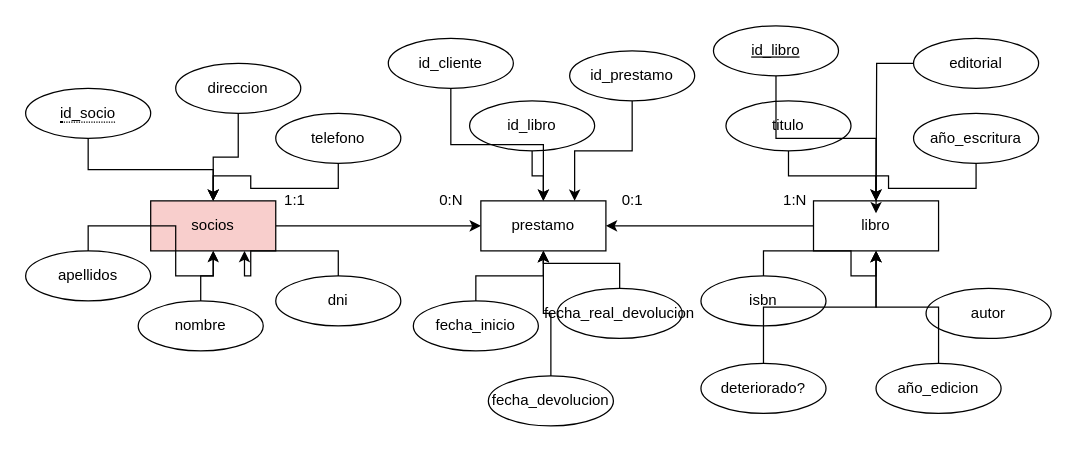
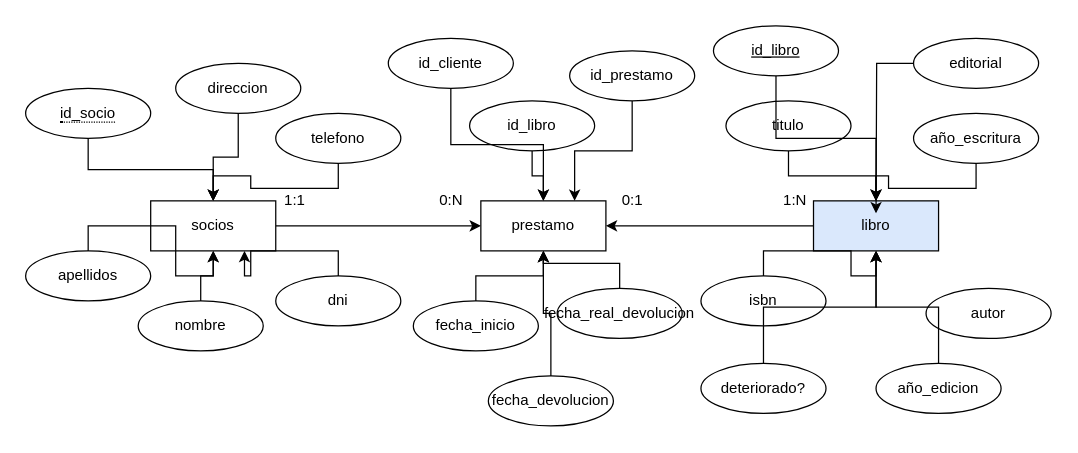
  <mxCell id="0" />
  <mxCell id="1" parent="0" />
  <mxCell id="2" style="edgeStyle=orthogonalEdgeStyle;rounded=0;orthogonalLoop=1;jettySize=auto;html=1;" edge="1" parent="1" source="3" target="6"><mxGeometry relative="1" as="geometry" /></mxCell>
- <mxCell id="3" value="socios" style="whiteSpace=wrap;html=1;align=center;fillColor=#f8cecc;" vertex="1" parent="1"><mxGeometry x="120" y="160" width="100" height="40" as="geometry" /></mxCell>
+ <mxCell id="3" value="socios" style="whiteSpace=wrap;html=1;align=center;" vertex="1" parent="1"><mxGeometry x="120" y="160" width="100" height="40" as="geometry" /></mxCell>
  <mxCell id="4" style="edgeStyle=orthogonalEdgeStyle;rounded=0;orthogonalLoop=1;jettySize=auto;html=1;" edge="1" parent="1" source="5" target="6"><mxGeometry relative="1" as="geometry"><mxPoint x="490" y="180" as="targetPoint" /></mxGeometry></mxCell>
- <mxCell id="5" value="libro" style="whiteSpace=wrap;html=1;align=center;" vertex="1" parent="1"><mxGeometry x="650" y="160" width="100" height="40" as="geometry" /></mxCell>
+ <mxCell id="5" value="libro" style="whiteSpace=wrap;html=1;align=center;fillColor=#dae8fc;" vertex="1" parent="1"><mxGeometry x="650" y="160" width="100" height="40" as="geometry" /></mxCell>
  <mxCell id="6" value="prestamo" style="whiteSpace=wrap;html=1;align=center;" vertex="1" parent="1"><mxGeometry x="384" y="160" width="100" height="40" as="geometry" /></mxCell>
  <mxCell id="7" value="0:N" style="text;html=1;resizable=0;autosize=1;align=center;verticalAlign=middle;points=[];fillColor=none;strokeColor=none;rounded=0;" vertex="1" parent="1"><mxGeometry x="345" y="150" width="30" height="20" as="geometry" /></mxCell>
  <mxCell id="8" value="1:1" style="text;html=1;resizable=0;autosize=1;align=center;verticalAlign=middle;points=[];fillColor=none;strokeColor=none;rounded=0;" vertex="1" parent="1"><mxGeometry x="220" y="150" width="30" height="20" as="geometry" /></mxCell>
  <mxCell id="9" value="1:N" style="text;html=1;resizable=0;autosize=1;align=center;verticalAlign=middle;points=[];fillColor=none;strokeColor=none;rounded=0;" vertex="1" parent="1"><mxGeometry x="620" y="150" width="30" height="20" as="geometry" /></mxCell>
  <mxCell id="10" value="0:1" style="text;html=1;resizable=0;autosize=1;align=center;verticalAlign=middle;points=[];fillColor=none;strokeColor=none;rounded=0;" vertex="1" parent="1"><mxGeometry x="490" y="150" width="30" height="20" as="geometry" /></mxCell>
  <mxCell id="11" style="edgeStyle=orthogonalEdgeStyle;rounded=0;orthogonalLoop=1;jettySize=auto;html=1;" edge="1" parent="1" source="12" target="3"><mxGeometry relative="1" as="geometry" /></mxCell>
  <mxCell id="12" value="&lt;span style=&quot;border-bottom: 1px dotted&quot;&gt;id_socio&lt;/span&gt;" style="ellipse;whiteSpace=wrap;html=1;align=center;" vertex="1" parent="1"><mxGeometry y="70" width="100" height="40" as="geometry" x="20" /></mxCell>
  <mxCell id="13" style="edgeStyle=orthogonalEdgeStyle;rounded=0;orthogonalLoop=1;jettySize=auto;html=1;entryX=0.75;entryY=1;entryDx=0;entryDy=0;" edge="1" parent="1" source="14" target="3"><mxGeometry relative="1" as="geometry" /></mxCell>
  <mxCell id="14" value="dni" style="ellipse;whiteSpace=wrap;html=1;align=center;" vertex="1" parent="1"><mxGeometry x="220" y="220" width="100" height="40" as="geometry" /></mxCell>
  <mxCell id="15" style="edgeStyle=orthogonalEdgeStyle;rounded=0;orthogonalLoop=1;jettySize=auto;html=1;" edge="1" parent="1" source="16" target="3"><mxGeometry relative="1" as="geometry" /></mxCell>
  <mxCell id="16" value="direccion" style="ellipse;whiteSpace=wrap;html=1;align=center;" vertex="1" parent="1"><mxGeometry x="140" y="50" width="100" height="40" as="geometry" /></mxCell>
  <mxCell id="17" style="edgeStyle=orthogonalEdgeStyle;rounded=0;orthogonalLoop=1;jettySize=auto;html=1;" edge="1" parent="1" source="18" target="3"><mxGeometry relative="1" as="geometry" /></mxCell>
  <mxCell id="18" value="telefono" style="ellipse;whiteSpace=wrap;html=1;align=center;" vertex="1" parent="1"><mxGeometry x="220" y="90" width="100" height="40" as="geometry" /></mxCell>
  <mxCell id="19" style="edgeStyle=orthogonalEdgeStyle;rounded=0;orthogonalLoop=1;jettySize=auto;html=1;" edge="1" parent="1" source="20" target="3"><mxGeometry relative="1" as="geometry" /></mxCell>
  <mxCell id="20" value="nombre" style="ellipse;whiteSpace=wrap;html=1;align=center;" vertex="1" parent="1"><mxGeometry x="110" y="240" width="100" height="40" as="geometry" /></mxCell>
- <mxCell id="21" style="edgeStyle=orthogonalEdgeStyle;rounded=0;orthogonalLoop=1;jettySize=auto;html=1;endArrow=open;" edge="1" parent="1" source="22" target="3"><mxGeometry relative="1" as="geometry" /></mxCell>
+ <mxCell id="21" style="edgeStyle=orthogonalEdgeStyle;rounded=0;orthogonalLoop=1;jettySize=auto;html=1;" edge="1" parent="1" source="22" target="3"><mxGeometry relative="1" as="geometry" /></mxCell>
  <mxCell id="22" value="apellidos" style="ellipse;whiteSpace=wrap;html=1;align=center;" vertex="1" parent="1"><mxGeometry y="200" width="100" height="40" as="geometry" x="20" /></mxCell>
  <mxCell id="23" style="edgeStyle=orthogonalEdgeStyle;rounded=0;orthogonalLoop=1;jettySize=auto;html=1;exitX=0.5;exitY=1;exitDx=0;exitDy=0;" edge="1" parent="1" source="20" target="20"><mxGeometry relative="1" as="geometry" /></mxCell>
  <mxCell id="24" style="edgeStyle=orthogonalEdgeStyle;rounded=0;orthogonalLoop=1;jettySize=auto;html=1;" edge="1" parent="1" source="25" target="5"><mxGeometry relative="1" as="geometry" /></mxCell>
  <mxCell id="25" value="titulo" style="ellipse;whiteSpace=wrap;html=1;align=center;" vertex="1" parent="1"><mxGeometry x="580" y="80" width="100" height="40" as="geometry" /></mxCell>
  <mxCell id="26" style="edgeStyle=orthogonalEdgeStyle;rounded=0;orthogonalLoop=1;jettySize=auto;html=1;" edge="1" parent="1" source="27"><mxGeometry relative="1" as="geometry"><mxPoint x="700" y="170" as="targetPoint" /></mxGeometry></mxCell>
  <mxCell id="27" value="editorial" style="ellipse;whiteSpace=wrap;html=1;align=center;" vertex="1" parent="1"><mxGeometry x="730" y="30" width="100" height="40" as="geometry" /></mxCell>
  <mxCell id="28" style="edgeStyle=orthogonalEdgeStyle;rounded=0;orthogonalLoop=1;jettySize=auto;html=1;" edge="1" parent="1" source="29" target="5"><mxGeometry relative="1" as="geometry" /></mxCell>
  <mxCell id="29" value="año_escritura" style="ellipse;whiteSpace=wrap;html=1;align=center;" vertex="1" parent="1"><mxGeometry x="730" y="90" width="100" height="40" as="geometry" /></mxCell>
  <mxCell id="30" value="autor" style="ellipse;whiteSpace=wrap;html=1;align=center;" vertex="1" parent="1"><mxGeometry x="740" y="230" width="100" height="40" as="geometry" /></mxCell>
  <mxCell id="31" style="edgeStyle=orthogonalEdgeStyle;rounded=0;orthogonalLoop=1;jettySize=auto;html=1;" edge="1" parent="1" source="32" target="5"><mxGeometry relative="1" as="geometry" /></mxCell>
  <mxCell id="32" value="año_edicion" style="ellipse;whiteSpace=wrap;html=1;align=center;" vertex="1" parent="1"><mxGeometry x="700" y="290" width="100" height="40" as="geometry" /></mxCell>
  <mxCell id="33" style="edgeStyle=orthogonalEdgeStyle;rounded=0;orthogonalLoop=1;jettySize=auto;html=1;" edge="1" parent="1" source="34" target="5"><mxGeometry relative="1" as="geometry" /></mxCell>
  <mxCell id="34" value="isbn" style="ellipse;whiteSpace=wrap;html=1;align=center;" vertex="1" parent="1"><mxGeometry x="560" y="220" width="100" height="40" as="geometry" /></mxCell>
  <mxCell id="35" style="edgeStyle=orthogonalEdgeStyle;rounded=0;orthogonalLoop=1;jettySize=auto;html=1;" edge="1" parent="1" source="36" target="5"><mxGeometry relative="1" as="geometry" /></mxCell>
  <mxCell id="36" value="&lt;u&gt;id_libro&lt;/u&gt;" style="ellipse;whiteSpace=wrap;html=1;align=center;" vertex="1" parent="1"><mxGeometry x="570" y="20" width="100" height="40" as="geometry" /></mxCell>
  <mxCell id="37" style="edgeStyle=orthogonalEdgeStyle;rounded=0;orthogonalLoop=1;jettySize=auto;html=1;" edge="1" parent="1" source="38" target="5"><mxGeometry relative="1" as="geometry" /></mxCell>
  <mxCell id="38" value="deteriorado?" style="ellipse;whiteSpace=wrap;html=1;align=center;" vertex="1" parent="1"><mxGeometry x="560" y="290" width="100" height="40" as="geometry" /></mxCell>
  <mxCell id="39" style="edgeStyle=orthogonalEdgeStyle;rounded=0;orthogonalLoop=1;jettySize=auto;html=1;" edge="1" parent="1" source="40" target="6"><mxGeometry relative="1" as="geometry" /></mxCell>
  <mxCell id="40" value="fecha_inicio" style="ellipse;whiteSpace=wrap;html=1;align=center;" vertex="1" parent="1"><mxGeometry x="330" y="240" width="100" height="40" as="geometry" /></mxCell>
  <mxCell id="41" style="edgeStyle=orthogonalEdgeStyle;rounded=0;orthogonalLoop=1;jettySize=auto;html=1;" edge="1" parent="1" source="42" target="6"><mxGeometry relative="1" as="geometry" /></mxCell>
  <mxCell id="42" value="fecha_devolucion" style="ellipse;whiteSpace=wrap;html=1;align=center;" vertex="1" parent="1"><mxGeometry x="390" y="300" width="100" height="40" as="geometry" /></mxCell>
  <mxCell id="43" style="edgeStyle=orthogonalEdgeStyle;rounded=0;orthogonalLoop=1;jettySize=auto;html=1;" edge="1" parent="1" source="44" target="6"><mxGeometry relative="1" as="geometry" /></mxCell>
  <mxCell id="44" value="fecha_real_devolucion" style="ellipse;whiteSpace=wrap;html=1;align=center;" vertex="1" parent="1"><mxGeometry x="445" y="230" width="100" height="40" as="geometry" /></mxCell>
  <mxCell id="45" style="edgeStyle=orthogonalEdgeStyle;rounded=0;orthogonalLoop=1;jettySize=auto;html=1;" edge="1" parent="1" source="46" target="6"><mxGeometry relative="1" as="geometry" /></mxCell>
  <mxCell id="46" value="id_libro" style="ellipse;whiteSpace=wrap;html=1;align=center;" vertex="1" parent="1"><mxGeometry x="375" y="80" width="100" height="40" as="geometry" /></mxCell>
  <mxCell id="47" style="edgeStyle=orthogonalEdgeStyle;rounded=0;orthogonalLoop=1;jettySize=auto;html=1;" edge="1" parent="1" source="48" target="6"><mxGeometry relative="1" as="geometry" /></mxCell>
  <mxCell id="48" value="id_cliente" style="ellipse;whiteSpace=wrap;html=1;align=center;" vertex="1" parent="1"><mxGeometry x="310" y="30" width="100" height="40" as="geometry" /></mxCell>
  <mxCell id="49" style="edgeStyle=orthogonalEdgeStyle;rounded=0;orthogonalLoop=1;jettySize=auto;html=1;entryX=0.75;entryY=0;entryDx=0;entryDy=0;" edge="1" parent="1" source="50" target="6"><mxGeometry relative="1" as="geometry" /></mxCell>
  <mxCell id="50" value="id_prestamo" style="ellipse;whiteSpace=wrap;html=1;align=center;" vertex="1" parent="1"><mxGeometry x="455" y="40" width="100" height="40" as="geometry" /></mxCell>
